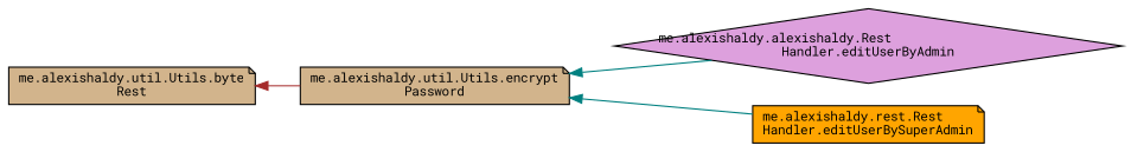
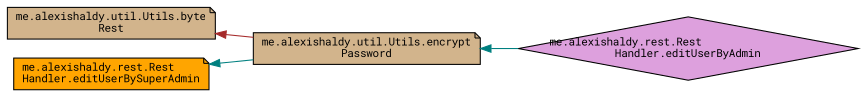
  digraph {
    fontname="Roboto Mono"
    rankdir=LR
    node [color=black fillcolor=tan fontname="Roboto Mono" fontsize=10 shape=note style=filled]
    edge [color=teal dir=back fontname="Roboto Mono" fontsize=10 labelfontname=Helvetica labelfontsize=10 style=solid]
    n1 [fontcolor=black height=0.2 label="me.alexishaldy.util.Utils.byte\lRest" width=0.4]
    n2 [height=0.2 label="me.alexishaldy.util.Utils.encrypt\lPassword" width=0.4]
-   n3 [fillcolor=plum height=0.2 label="me.alexishaldy.alexishaldy.Rest\lHandler.editUserByAdmin" shape=diamond width=0.4]
+   n3 [fillcolor=plum height=0.2 label="me.alexishaldy.rest.Rest\lHandler.editUserByAdmin" shape=diamond width=0.4]
    n4 [fillcolor=orange height=0.2 label="me.alexishaldy.rest.Rest\lHandler.editUserBySuperAdmin" width=0.4]
    n1 -> n2 [color=brown]
    n2 -> n3
-   n2 -> n4
+   n4 -> n2
  }
